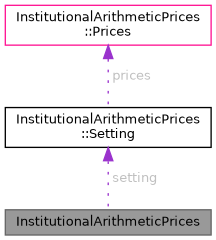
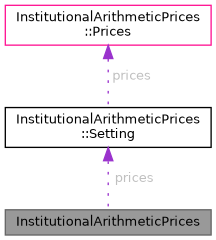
  digraph {
    node [fillcolor=white fontname=Helvetica fontsize=10 shape=box style=filled]
    edge [color=darkorchid3 dir=back fontcolor=grey fontname=Helvetica fontsize=10 labelfontname=Helvetica labelfontsize=10 style=dotted]
    n1 [color=gray40 fillcolor=grey60 fontcolor=black height=0.2 label=InstitutionalArithmeticPrices width=0.4]
    n2 [color=deeppink height=0.2 label="InstitutionalArithmeticPrices\l::Prices" width=0.4]
    n3 [color=black height=0.2 label="InstitutionalArithmeticPrices\l::Setting" width=0.4]
    n2 -> n3 [label=" prices"]
-   n3 -> n1 [label=" setting"]
+   n3 -> n1 [label=" prices"]
  }
